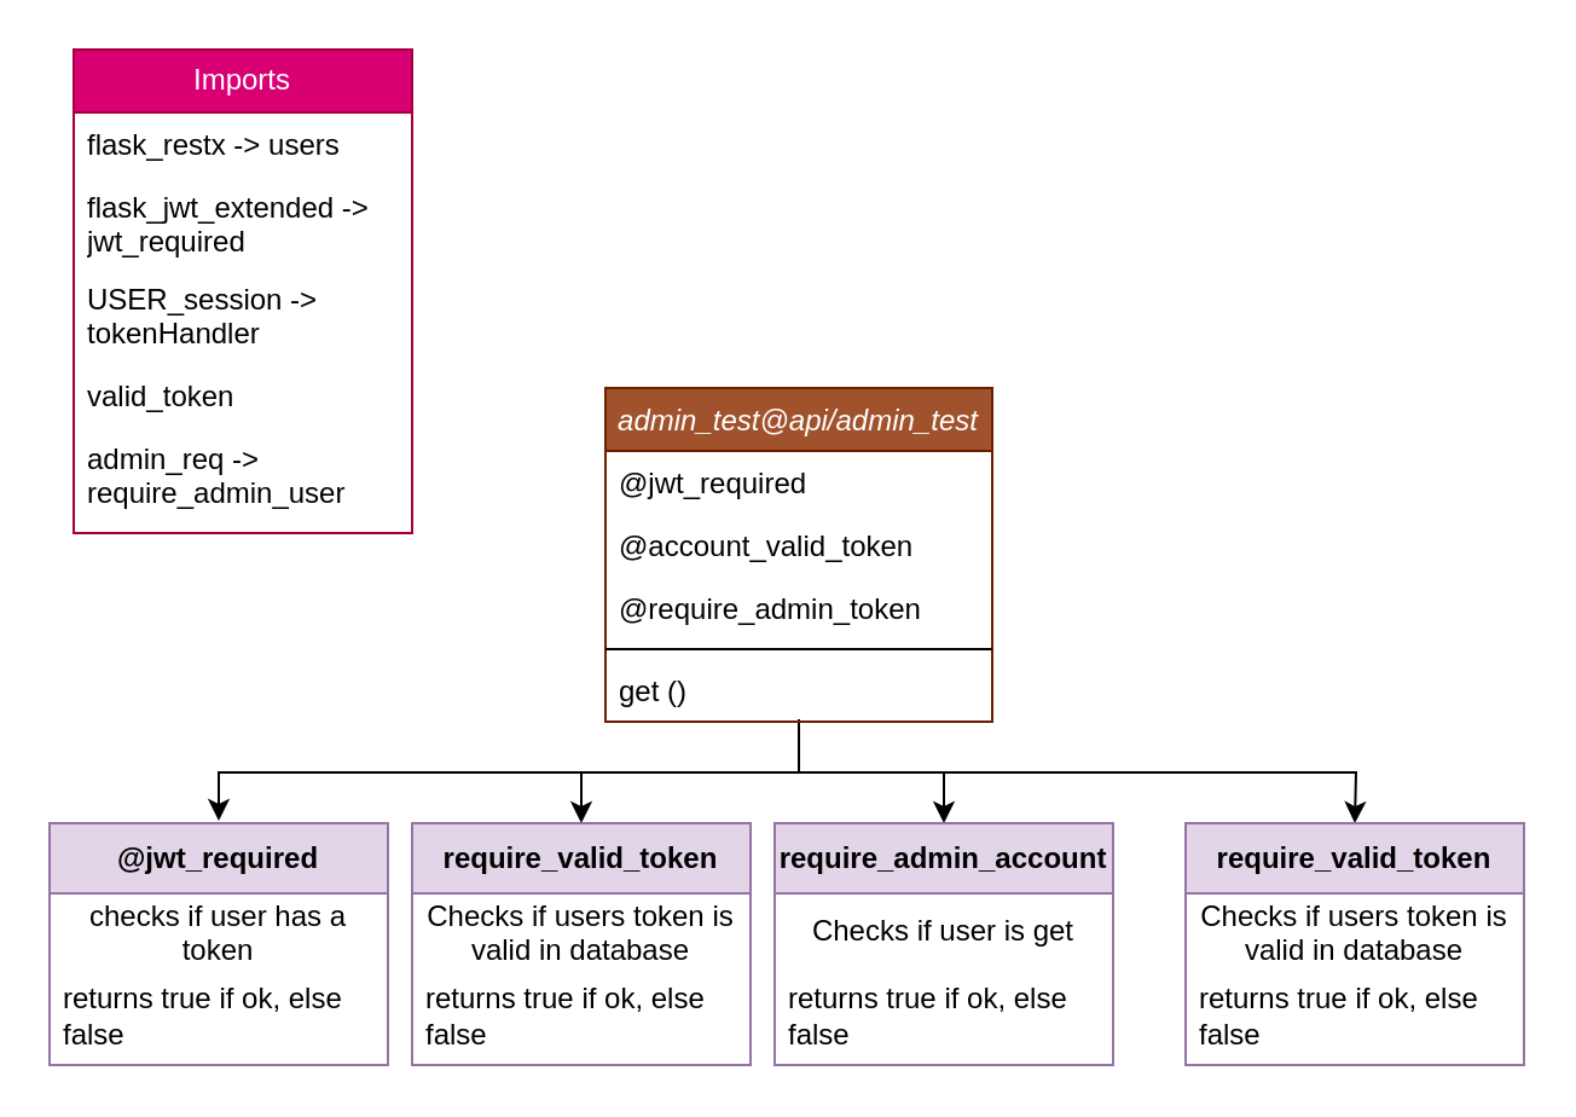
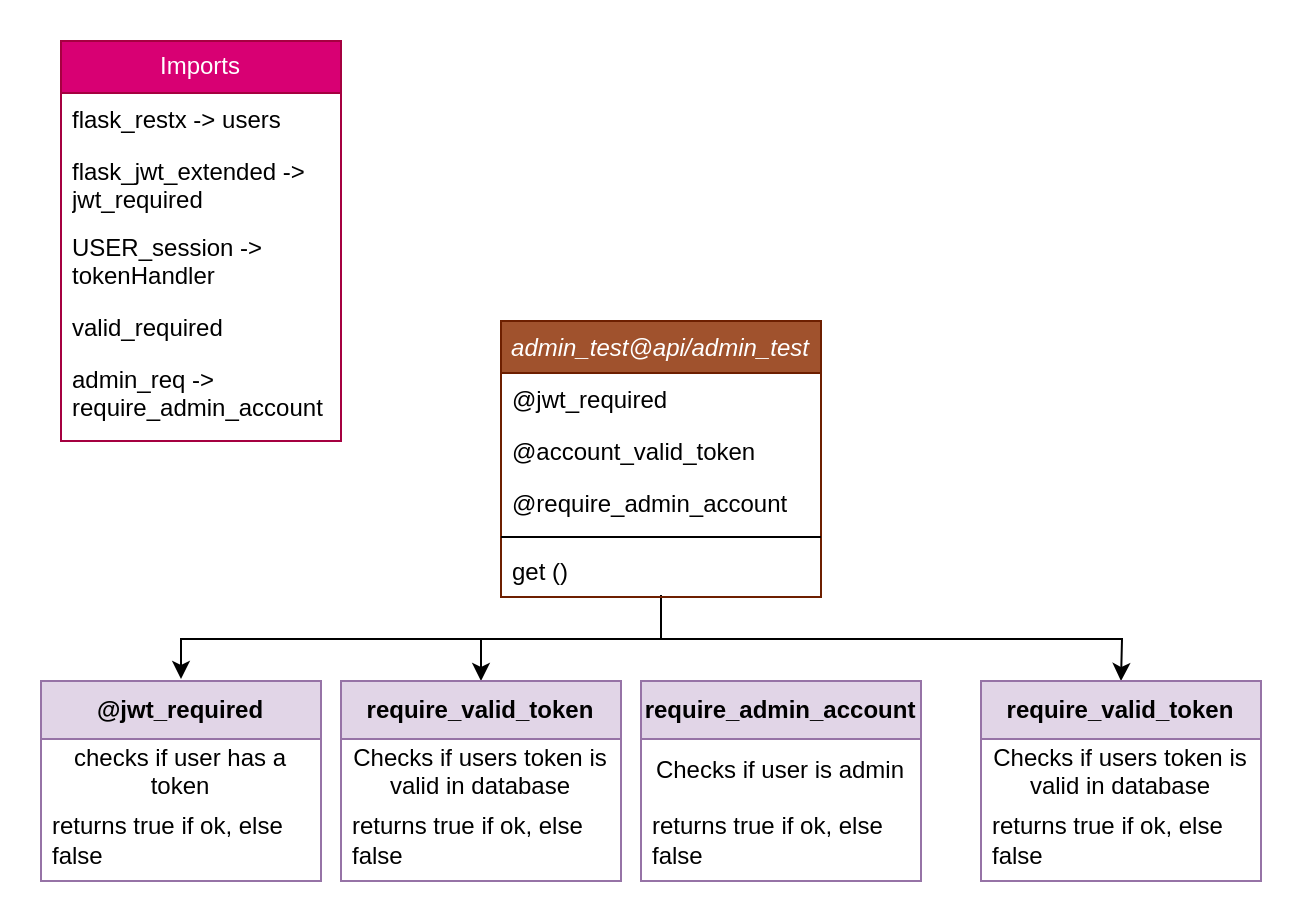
  <mxCell id="0" />
  <mxCell id="1" parent="0" />
  <mxCell id="2" style="edgeStyle=orthogonalEdgeStyle;rounded=0;orthogonalLoop=1;jettySize=auto;html=1;exitX=0.5;exitY=1;exitDx=0;exitDy=0;entryX=0.5;entryY=0;entryDx=0;entryDy=0;" parent="1" source="6" edge="1"><mxGeometry relative="1" as="geometry"><mxPoint x="560" y="340" as="targetPoint" /></mxGeometry></mxCell>
  <mxCell id="3" style="edgeStyle=orthogonalEdgeStyle;rounded=0;orthogonalLoop=1;jettySize=auto;html=1;entryX=0.5;entryY=0;entryDx=0;entryDy=0;" parent="1" source="6" target="21" edge="1"><mxGeometry relative="1" as="geometry" /></mxCell>
  <mxCell id="4" style="edgeStyle=orthogonalEdgeStyle;rounded=0;orthogonalLoop=1;jettySize=auto;html=1;entryX=0.5;entryY=0;entryDx=0;entryDy=0;" parent="1" edge="1"><mxGeometry relative="1" as="geometry"><mxPoint x="330" y="297" as="sourcePoint" /><mxPoint x="90" y="339" as="targetPoint" /><Array as="points"><mxPoint x="330" y="319" /><mxPoint x="90" y="319" /></Array></mxGeometry></mxCell>
- <mxCell id="5" style="edgeStyle=orthogonalEdgeStyle;rounded=0;orthogonalLoop=1;jettySize=auto;html=1;entryX=0.5;entryY=0;entryDx=0;entryDy=0;" parent="1" source="6" target="24" edge="1"><mxGeometry relative="1" as="geometry" /></mxCell>
  <mxCell id="6" value="admin_test@api/admin_test" style="swimlane;fontStyle=2;align=center;verticalAlign=top;childLayout=stackLayout;horizontal=1;startSize=26;horizontalStack=0;resizeParent=1;resizeLast=0;collapsible=1;marginBottom=0;rounded=0;shadow=0;strokeWidth=1;fillColor=#a0522d;strokeColor=#6D1F00;fontColor=#ffffff;" parent="1" vertex="1"><mxGeometry x="250" y="160" width="160" height="138" as="geometry"><mxRectangle x="230" y="140" width="160" height="26" as="alternateBounds" /></mxGeometry></mxCell>
  <mxCell id="7" value="@jwt_required" style="text;align=left;verticalAlign=top;spacingLeft=4;spacingRight=4;overflow=hidden;rotatable=0;points=[[0,0.5],[1,0.5]];portConstraint=eastwest;" parent="6" vertex="1"><mxGeometry y="26" width="160" height="26" as="geometry" /></mxCell>
  <mxCell id="8" value="@account_valid_token" style="text;align=left;verticalAlign=top;spacingLeft=4;spacingRight=4;overflow=hidden;rotatable=0;points=[[0,0.5],[1,0.5]];portConstraint=eastwest;rounded=0;shadow=0;html=0;" parent="6" vertex="1"><mxGeometry y="52" width="160" height="26" as="geometry" /></mxCell>
- <mxCell id="9" value="@require_admin_token" style="text;align=left;verticalAlign=top;spacingLeft=4;spacingRight=4;overflow=hidden;rotatable=0;points=[[0,0.5],[1,0.5]];portConstraint=eastwest;rounded=0;shadow=0;html=0;" parent="6" vertex="1"><mxGeometry y="78" width="160" height="26" as="geometry" /></mxCell>
+ <mxCell id="9" value="@require_admin_account" style="text;align=left;verticalAlign=top;spacingLeft=4;spacingRight=4;overflow=hidden;rotatable=0;points=[[0,0.5],[1,0.5]];portConstraint=eastwest;rounded=0;shadow=0;html=0;" parent="6" vertex="1"><mxGeometry y="78" width="160" height="26" as="geometry" /></mxCell>
  <mxCell id="10" value="" style="line;html=1;strokeWidth=1;align=left;verticalAlign=middle;spacingTop=-1;spacingLeft=3;spacingRight=3;rotatable=0;labelPosition=right;points=[];portConstraint=eastwest;" parent="6" vertex="1"><mxGeometry y="104" width="160" height="8" as="geometry" /></mxCell>
  <mxCell id="11" value="get ()" style="text;align=left;verticalAlign=top;spacingLeft=4;spacingRight=4;overflow=hidden;rotatable=0;points=[[0,0.5],[1,0.5]];portConstraint=eastwest;" parent="6" vertex="1"><mxGeometry y="112" width="160" height="26" as="geometry" /></mxCell>
  <mxCell id="12" value="Imports" style="swimlane;fontStyle=0;childLayout=stackLayout;horizontal=1;startSize=26;fillColor=#d80073;horizontalStack=0;resizeParent=1;resizeParentMax=0;resizeLast=0;collapsible=1;marginBottom=0;whiteSpace=wrap;html=1;fontColor=#ffffff;strokeColor=#A50040;" parent="1" vertex="1"><mxGeometry x="30" y="20" width="140" height="200" as="geometry" /></mxCell>
  <mxCell id="13" value="flask_restx -&amp;gt; users" style="text;strokeColor=none;fillColor=none;align=left;verticalAlign=top;spacingLeft=4;spacingRight=4;overflow=hidden;rotatable=0;points=[[0,0.5],[1,0.5]];portConstraint=eastwest;whiteSpace=wrap;html=1;" parent="12" vertex="1"><mxGeometry y="26" width="140" height="26" as="geometry" /></mxCell>
  <mxCell id="14" value="flask_jwt_extended -&amp;gt; jwt_required" style="text;strokeColor=none;fillColor=none;align=left;verticalAlign=top;spacingLeft=4;spacingRight=4;overflow=hidden;rotatable=0;points=[[0,0.5],[1,0.5]];portConstraint=eastwest;whiteSpace=wrap;html=1;" parent="12" vertex="1"><mxGeometry y="52" width="140" height="38" as="geometry" /></mxCell>
  <mxCell id="15" value="USER_session -&amp;gt; tokenHandler" style="text;strokeColor=none;fillColor=none;align=left;verticalAlign=top;spacingLeft=4;spacingRight=4;overflow=hidden;rotatable=0;points=[[0,0.5],[1,0.5]];portConstraint=eastwest;whiteSpace=wrap;html=1;" parent="12" vertex="1"><mxGeometry y="90" width="140" height="40" as="geometry" /></mxCell>
- <mxCell id="16" value="valid_token" style="text;strokeColor=none;fillColor=none;align=left;verticalAlign=top;spacingLeft=4;spacingRight=4;overflow=hidden;rotatable=0;points=[[0,0.5],[1,0.5]];portConstraint=eastwest;whiteSpace=wrap;html=1;" parent="12" vertex="1"><mxGeometry y="130" width="140" height="26" as="geometry" /></mxCell>
- <mxCell id="17" value="admin_req -&amp;gt; require_admin_user" style="text;strokeColor=none;fillColor=none;align=left;verticalAlign=top;spacingLeft=4;spacingRight=4;overflow=hidden;rotatable=0;points=[[0,0.5],[1,0.5]];portConstraint=eastwest;whiteSpace=wrap;html=1;" parent="12" vertex="1"><mxGeometry y="156" width="140" height="44" as="geometry" /></mxCell>
+ <mxCell id="16" value="valid_required" style="text;strokeColor=none;fillColor=none;align=left;verticalAlign=top;spacingLeft=4;spacingRight=4;overflow=hidden;rotatable=0;points=[[0,0.5],[1,0.5]];portConstraint=eastwest;whiteSpace=wrap;html=1;" parent="12" vertex="1"><mxGeometry y="130" width="140" height="26" as="geometry" /></mxCell>
+ <mxCell id="17" value="admin_req -&amp;gt; require_admin_account" style="text;strokeColor=none;fillColor=none;align=left;verticalAlign=top;spacingLeft=4;spacingRight=4;overflow=hidden;rotatable=0;points=[[0,0.5],[1,0.5]];portConstraint=eastwest;whiteSpace=wrap;html=1;" parent="12" vertex="1"><mxGeometry y="156" width="140" height="44" as="geometry" /></mxCell>
  <mxCell id="18" value="@jwt_required" style="swimlane;fontStyle=1;align=center;verticalAlign=middle;childLayout=stackLayout;horizontal=1;startSize=29;horizontalStack=0;resizeParent=1;resizeParentMax=0;resizeLast=0;collapsible=0;marginBottom=0;html=1;whiteSpace=wrap;fillColor=#e1d5e7;strokeColor=#9673a6;" parent="1" vertex="1"><mxGeometry x="20" y="340" width="140" height="100" as="geometry" /></mxCell>
  <mxCell id="19" value="checks if user has a token" style="text;html=1;strokeColor=none;fillColor=none;align=center;verticalAlign=middle;spacingLeft=4;spacingRight=4;overflow=hidden;rotatable=0;points=[[0,0.5],[1,0.5]];portConstraint=eastwest;whiteSpace=wrap;" parent="18" vertex="1"><mxGeometry y="29" width="140" height="31" as="geometry" /></mxCell>
  <mxCell id="20" value="returns true if ok, else false" style="text;html=1;strokeColor=none;fillColor=none;align=left;verticalAlign=middle;spacingLeft=4;spacingRight=4;overflow=hidden;rotatable=0;points=[[0,0.5],[1,0.5]];portConstraint=eastwest;whiteSpace=wrap;" parent="18" vertex="1"><mxGeometry y="60" width="140" height="40" as="geometry" /></mxCell>
  <mxCell id="21" value="require_valid_token" style="swimlane;fontStyle=1;align=center;verticalAlign=middle;childLayout=stackLayout;horizontal=1;startSize=29;horizontalStack=0;resizeParent=1;resizeParentMax=0;resizeLast=0;collapsible=0;marginBottom=0;html=1;whiteSpace=wrap;fillColor=#e1d5e7;strokeColor=#9673a6;" parent="1" vertex="1"><mxGeometry x="170" y="340" width="140" height="100" as="geometry" /></mxCell>
  <mxCell id="22" value="Checks if users token is valid in database" style="text;html=1;strokeColor=none;fillColor=none;align=center;verticalAlign=middle;spacingLeft=4;spacingRight=4;overflow=hidden;rotatable=0;points=[[0,0.5],[1,0.5]];portConstraint=eastwest;whiteSpace=wrap;" parent="21" vertex="1"><mxGeometry y="29" width="140" height="31" as="geometry" /></mxCell>
  <mxCell id="23" value="returns true if ok, else false" style="text;html=1;strokeColor=none;fillColor=none;align=left;verticalAlign=middle;spacingLeft=4;spacingRight=4;overflow=hidden;rotatable=0;points=[[0,0.5],[1,0.5]];portConstraint=eastwest;whiteSpace=wrap;" parent="21" vertex="1"><mxGeometry y="60" width="140" height="40" as="geometry" /></mxCell>
  <mxCell id="24" value="require_admin_account" style="swimlane;fontStyle=1;align=center;verticalAlign=middle;childLayout=stackLayout;horizontal=1;startSize=29;horizontalStack=0;resizeParent=1;resizeParentMax=0;resizeLast=0;collapsible=0;marginBottom=0;html=1;whiteSpace=wrap;fillColor=#e1d5e7;strokeColor=#9673a6;" parent="1" vertex="1"><mxGeometry x="320" y="340" width="140" height="100" as="geometry" /></mxCell>
- <mxCell id="25" value="Checks if user is get" style="text;html=1;strokeColor=none;fillColor=none;align=center;verticalAlign=middle;spacingLeft=4;spacingRight=4;overflow=hidden;rotatable=0;points=[[0,0.5],[1,0.5]];portConstraint=eastwest;whiteSpace=wrap;" parent="24" vertex="1"><mxGeometry y="29" width="140" height="31" as="geometry" /></mxCell>
+ <mxCell id="25" value="Checks if user is admin" style="text;html=1;strokeColor=none;fillColor=none;align=center;verticalAlign=middle;spacingLeft=4;spacingRight=4;overflow=hidden;rotatable=0;points=[[0,0.5],[1,0.5]];portConstraint=eastwest;whiteSpace=wrap;" parent="24" vertex="1"><mxGeometry y="29" width="140" height="31" as="geometry" /></mxCell>
  <mxCell id="26" value="returns true if ok, else false" style="text;html=1;strokeColor=none;fillColor=none;align=left;verticalAlign=middle;spacingLeft=4;spacingRight=4;overflow=hidden;rotatable=0;points=[[0,0.5],[1,0.5]];portConstraint=eastwest;whiteSpace=wrap;" parent="24" vertex="1"><mxGeometry y="60" width="140" height="40" as="geometry" /></mxCell>
  <mxCell id="27" value="require_valid_token" style="swimlane;fontStyle=1;align=center;verticalAlign=middle;childLayout=stackLayout;horizontal=1;startSize=29;horizontalStack=0;resizeParent=1;resizeParentMax=0;resizeLast=0;collapsible=0;marginBottom=0;html=1;whiteSpace=wrap;fillColor=#e1d5e7;strokeColor=#9673a6;" vertex="1" parent="1"><mxGeometry x="490" y="340" width="140" height="100" as="geometry" /></mxCell>
  <mxCell id="28" value="Checks if users token is valid in database" style="text;html=1;strokeColor=none;fillColor=none;align=center;verticalAlign=middle;spacingLeft=4;spacingRight=4;overflow=hidden;rotatable=0;points=[[0,0.5],[1,0.5]];portConstraint=eastwest;whiteSpace=wrap;" vertex="1" parent="27"><mxGeometry y="29" width="140" height="31" as="geometry" /></mxCell>
  <mxCell id="29" value="returns true if ok, else false" style="text;html=1;strokeColor=none;fillColor=none;align=left;verticalAlign=middle;spacingLeft=4;spacingRight=4;overflow=hidden;rotatable=0;points=[[0,0.5],[1,0.5]];portConstraint=eastwest;whiteSpace=wrap;" vertex="1" parent="27"><mxGeometry y="60" width="140" height="40" as="geometry" /></mxCell>
